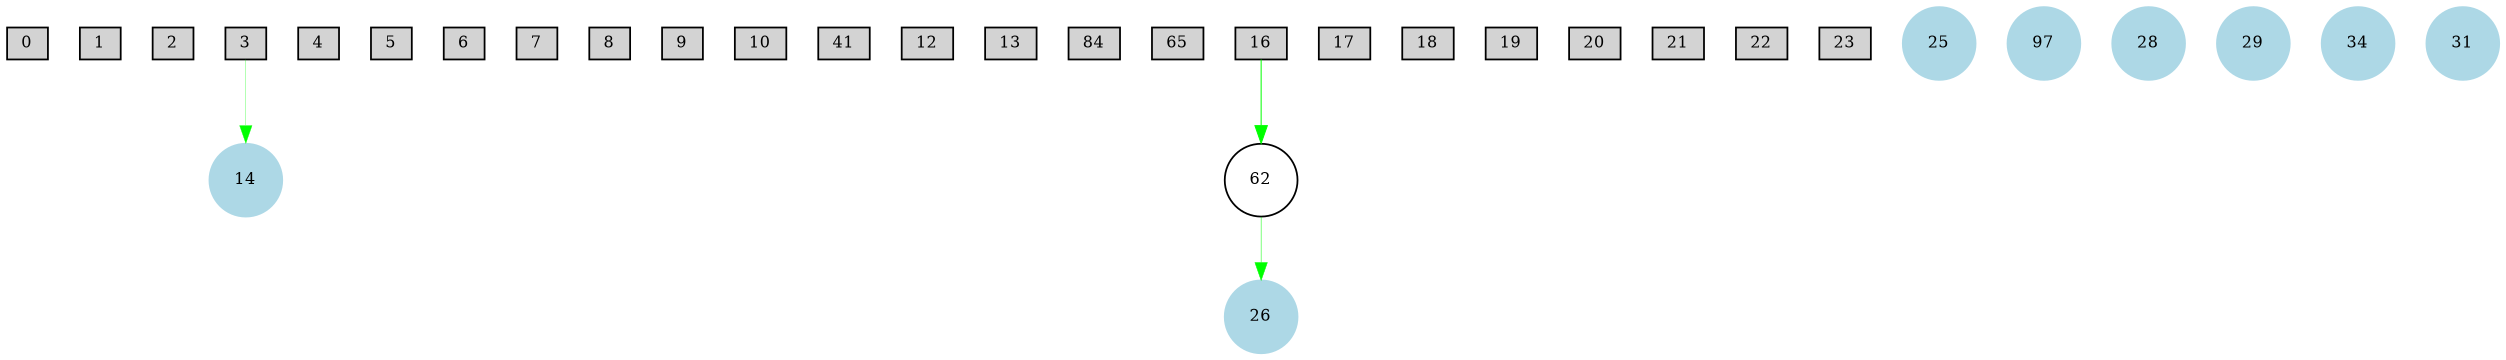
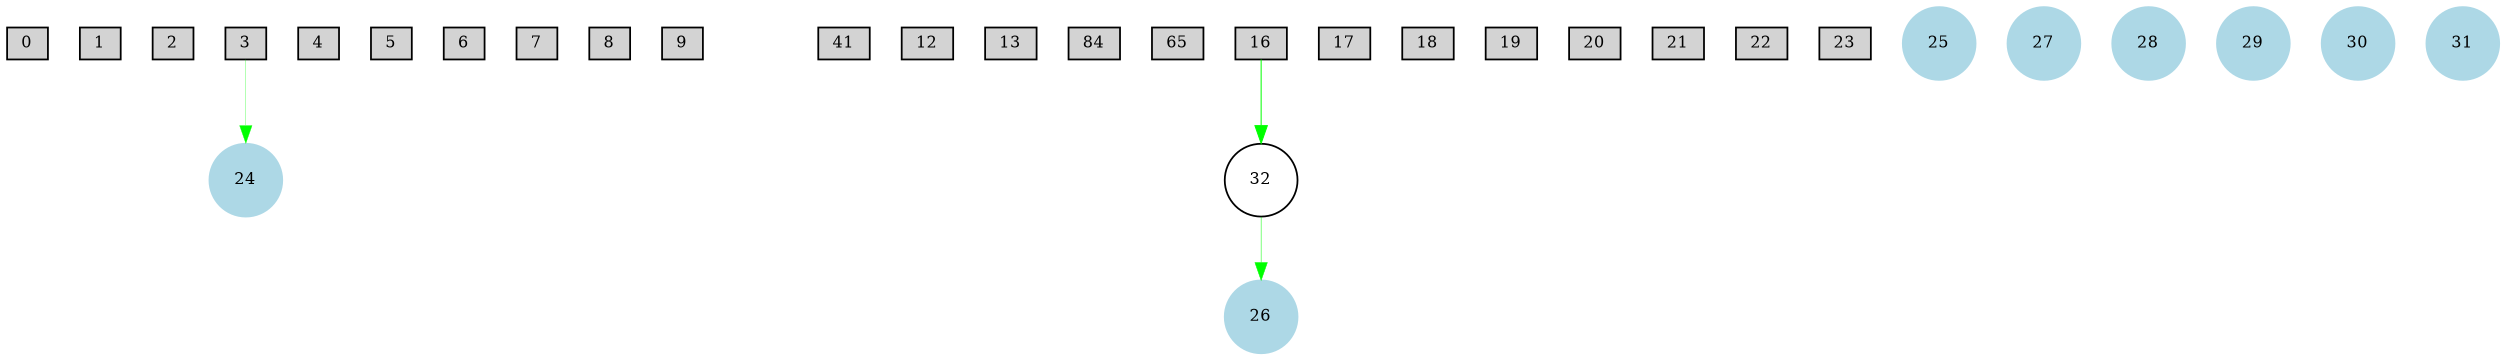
  digraph {
    node [fontsize=9 shape=box style=filled]
    edge [color=green style=solid]
    0 [height=0.2 width=0.2]
    1 [height=0.2 width=0.2]
    2 [height=0.2 width=0.2]
    3 [height=0.2 width=0.2]
-   24 [color=lightblue height=0.2 shape=circle width=0.2 label=14]
+   24 [color=lightblue height=0.2 shape=circle width=0.2]
    4 [height=0.2 width=0.2]
    5 [height=0.2 width=0.2]
    6 [height=0.2 width=0.2]
    7 [height=0.2 width=0.2]
    8 [height=0.2 width=0.2]
    9 [height=0.2 width=0.2]
-   10 [height=0.2 width=0.2]
    n13 [height=0.2 label=41 width=0.2]
    12 [height=0.2 width=0.2]
    13 [height=0.2 width=0.2]
    n16 [height=0.2 label=84 width=0.2]
    n17 [height=0.2 label=65 width=0.2]
    16 [height=0.2 width=0.2]
-   32 [height=0.2 shape=circle width=0.2 label=62 style=""]
+   32 [height=0.2 shape=circle width=0.2 style=""]
    26 [color=lightblue height=0.2 shape=circle width=0.2]
    17 [height=0.2 width=0.2]
    18 [height=0.2 width=0.2]
    19 [height=0.2 width=0.2]
    20 [height=0.2 width=0.2]
    21 [height=0.2 width=0.2]
    22 [height=0.2 width=0.2]
    23 [height=0.2 width=0.2]
    25 [color=lightblue height=0.2 shape=circle width=0.2]
-   27 [color=lightblue height=0.2 shape=circle width=0.2 label=97]
+   27 [color=lightblue height=0.2 shape=circle width=0.2]
    28 [color=lightblue height=0.2 shape=circle width=0.2]
    29 [color=lightblue height=0.2 shape=circle width=0.2]
-   30 [color=lightblue height=0.2 shape=circle width=0.2 label=34]
+   30 [color=lightblue height=0.2 shape=circle width=0.2]
    31 [color=lightblue height=0.2 shape=circle width=0.2]
    3 -> 24 [penwidth=0.16903467142878448]
    16 -> 32 [penwidth=0.5641942918800635]
    32 -> 26 [penwidth=0.2851228341211379]
  }
